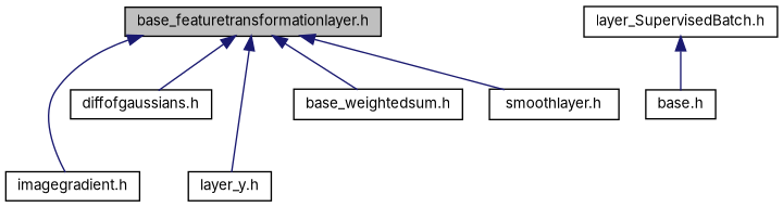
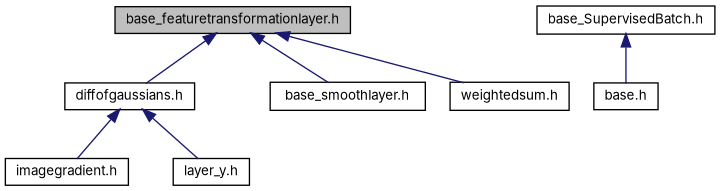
  digraph {
    fontname=Inter
    node [color=black fillcolor=white fontname=Inter fontsize=10 shape=record style=filled]
    edge [color=midnightblue dir=back fontname=Inter fontsize=10 labelfontname=Helvetica labelfontsize=10 style=solid]
    n1 [fillcolor=grey75 fontcolor=black height=0.2 label="base_featuretransformationlayer.h" width=0.4]
    n2 [height=0.2 label="diffofgaussians.h" width=0.4]
    n3 [height=0.2 label="imagegradient.h" width=0.4]
    n4 [height=0.2 label="layer_y.h" width=0.4]
-   n5 [height=0.2 label="base_weightedsum.h" width=0.4]
-   n6 [height=0.2 label="smoothlayer.h" width=0.4]
-   n7 [height=0.2 label="layer_SupervisedBatch.h" width=0.4]
+   n5 [height=0.2 label="base_smoothlayer.h" width=0.4]
+   n6 [height=0.2 label="weightedsum.h" width=0.4]
+   n7 [height=0.2 label="base_SupervisedBatch.h" width=0.4]
    n8 [height=0.2 label="base.h" width=0.4]
    n1 -> n2
-   n1 -> n3
-   n1 -> n4
+   n2 -> n3
+   n2 -> n4
    n1 -> n5
    n1 -> n6
    n7 -> n8
  }
